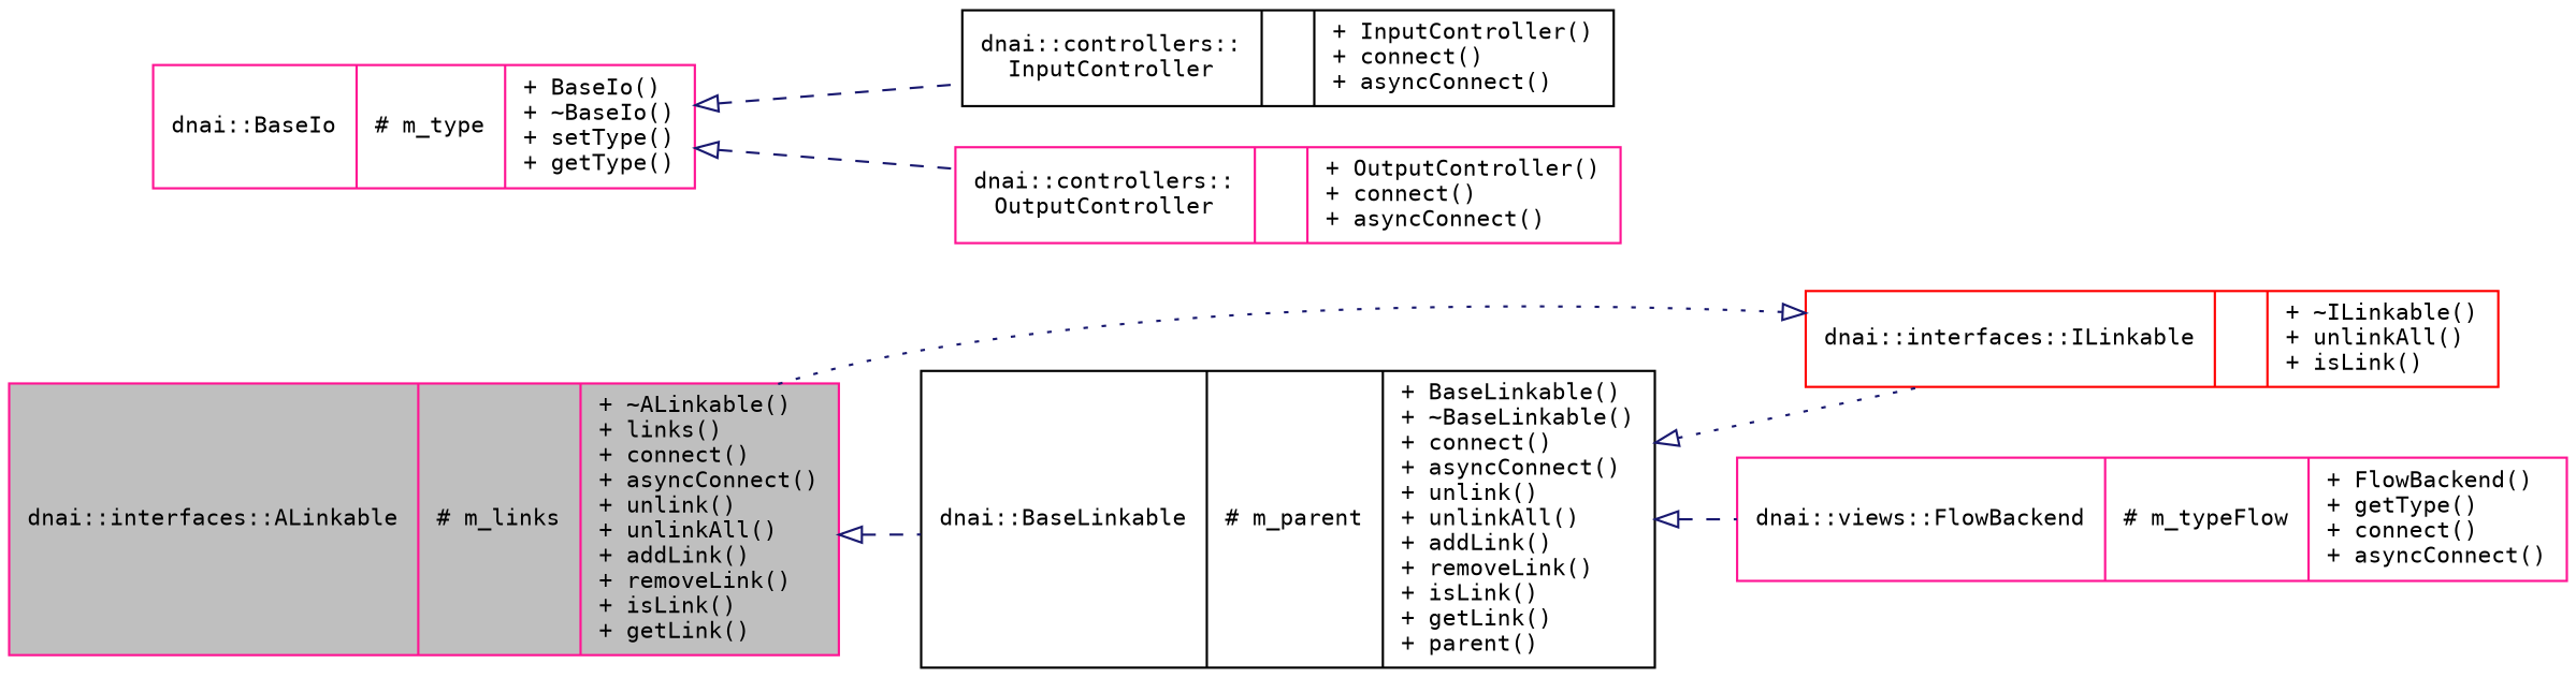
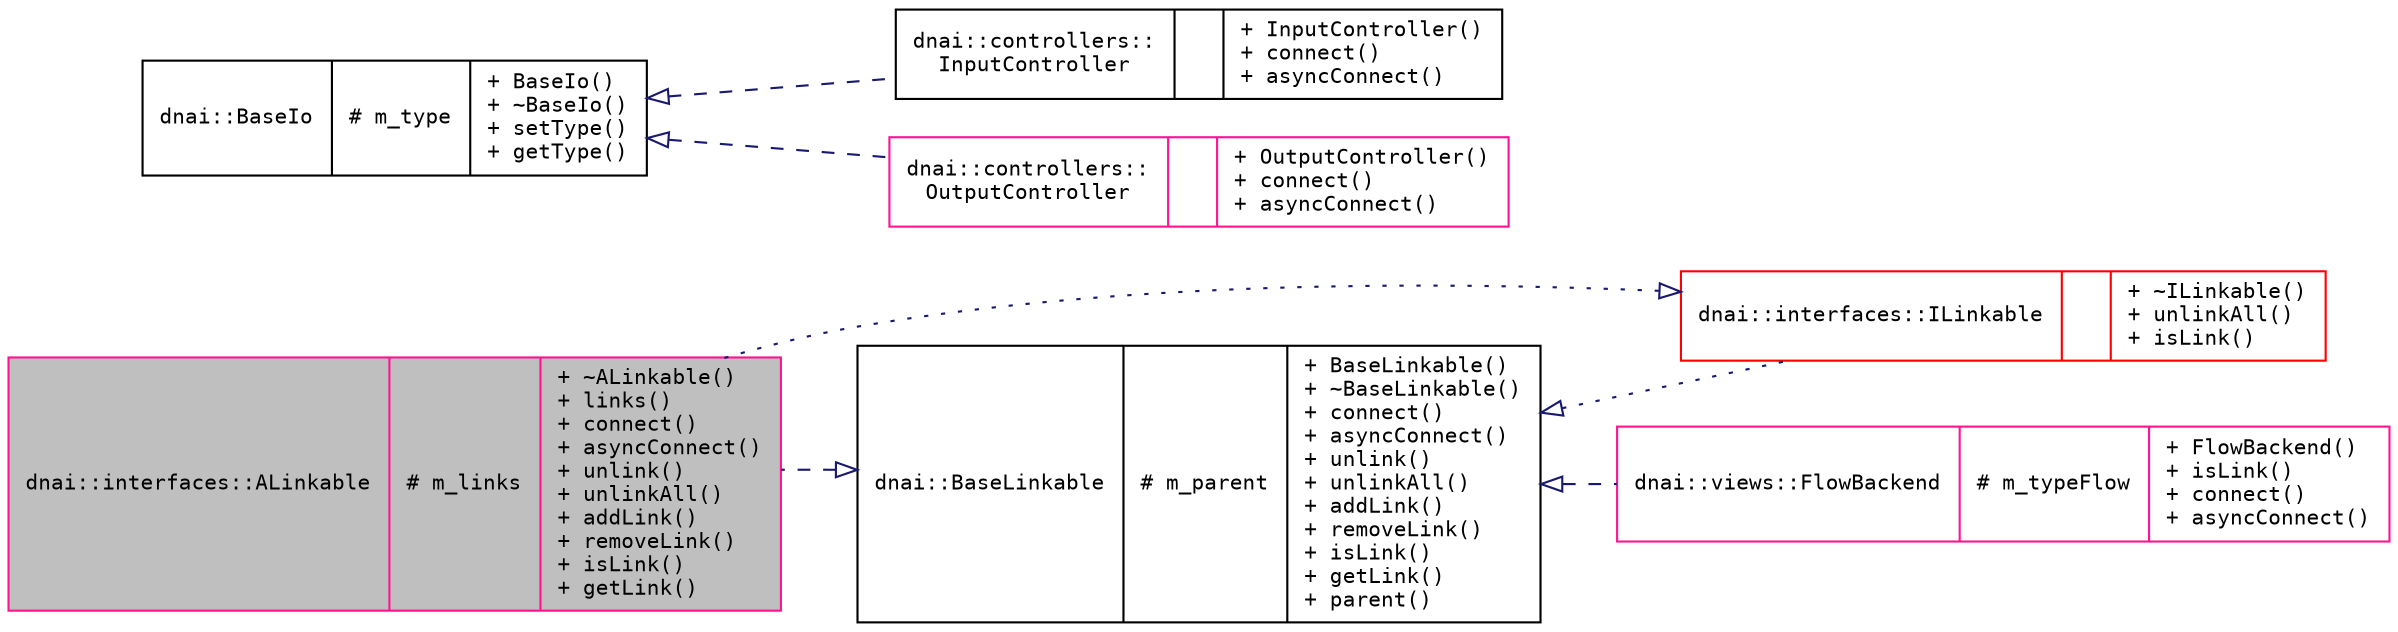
  digraph {
    fontname="DejaVu Sans Mono"
    rankdir=LR
    node [color=deeppink fillcolor=white fontname="DejaVu Sans Mono" fontsize=10 shape=record style=filled]
    edge [arrowtail=onormal color=midnightblue dir=back fontname="DejaVu Sans Mono" fontsize=10 labelfontname=Helvetica labelfontsize=10 style=dashed]
    n1 [fillcolor=grey75 fontcolor=black height=0.2 label="{dnai::interfaces::ALinkable\n|# m_links\l|+ ~ALinkable()\l+ links()\l+ connect()\l+ asyncConnect()\l+ unlink()\l+ unlinkAll()\l+ addLink()\l+ removeLink()\l+ isLink()\l+ getLink()\l}" width=0.4]
    n2 [color=black height=0.2 label="{dnai::BaseLinkable\n|# m_parent\l|+ BaseLinkable()\l+ ~BaseLinkable()\l+ connect()\l+ asyncConnect()\l+ unlink()\l+ unlinkAll()\l+ addLink()\l+ removeLink()\l+ isLink()\l+ getLink()\l+ parent()\l}" width=0.4]
    n3 [color=red height=0.2 label="{dnai::interfaces::ILinkable\n||+ ~ILinkable()\l+ unlinkAll()\l+ isLink()\l}" width=0.4]
-   n4 [height=0.2 label="{dnai::views::FlowBackend\n|# m_typeFlow\l|+ FlowBackend()\l+ getType()\l+ connect()\l+ asyncConnect()\l}" width=0.4]
-   n5 [height=0.2 label="{dnai::BaseIo\n|# m_type\l|+ BaseIo()\l+ ~BaseIo()\l+ setType()\l+ getType()\l}" width=0.4]
+   n4 [height=0.2 label="{dnai::views::FlowBackend\n|# m_typeFlow\l|+ FlowBackend()\l+ isLink()\l+ connect()\l+ asyncConnect()\l}" width=0.4]
+   n5 [color=black height=0.2 label="{dnai::BaseIo\n|# m_type\l|+ BaseIo()\l+ ~BaseIo()\l+ setType()\l+ getType()\l}" width=0.4]
    n6 [color=black height=0.2 label="{dnai::controllers::\lInputController\n||+ InputController()\l+ connect()\l+ asyncConnect()\l}" width=0.4]
    n7 [height=0.2 label="{dnai::controllers::\lOutputController\n||+ OutputController()\l+ connect()\l+ asyncConnect()\l}" width=0.4]
-   n1 -> n2
+   n2 -> n1
    n2 -> n3 [style=dotted]
    n2 -> n4
    n3 -> n1 [style=dotted]
    n5 -> n6
    n5 -> n7
  }
